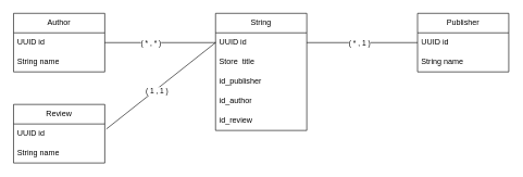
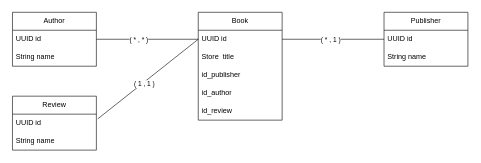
  <mxCell id="0" />
  <mxCell id="1" parent="0" />
- <mxCell id="2" value="String" style="swimlane;fontStyle=0;childLayout=stackLayout;horizontal=1;startSize=30;horizontalStack=0;resizeParent=1;resizeParentMax=0;resizeLast=0;collapsible=1;marginBottom=0;whiteSpace=wrap;html=1;" parent="1" vertex="1"><mxGeometry x="330" y="20" width="140" height="180" as="geometry" /></mxCell>
+ <mxCell id="2" value="Book" style="swimlane;fontStyle=0;childLayout=stackLayout;horizontal=1;startSize=30;horizontalStack=0;resizeParent=1;resizeParentMax=0;resizeLast=0;collapsible=1;marginBottom=0;whiteSpace=wrap;html=1;" parent="1" vertex="1"><mxGeometry x="330" y="20" width="140" height="180" as="geometry" /></mxCell>
  <mxCell id="3" value="UUID id" style="text;strokeColor=none;fillColor=none;align=left;verticalAlign=middle;spacingLeft=4;spacingRight=4;overflow=hidden;points=[[0,0.5],[1,0.5]];portConstraint=eastwest;rotatable=0;whiteSpace=wrap;html=1;" parent="2" vertex="1"><mxGeometry y="30" width="140" height="30" as="geometry" /></mxCell>
  <mxCell id="4" value="Store&amp;nbsp; title" style="text;strokeColor=none;fillColor=none;align=left;verticalAlign=middle;spacingLeft=4;spacingRight=4;overflow=hidden;points=[[0,0.5],[1,0.5]];portConstraint=eastwest;rotatable=0;whiteSpace=wrap;html=1;" parent="2" vertex="1"><mxGeometry y="60" width="140" height="30" as="geometry" /></mxCell>
  <mxCell id="5" value="id_publisher" style="text;strokeColor=none;fillColor=none;align=left;verticalAlign=middle;spacingLeft=4;spacingRight=4;overflow=hidden;points=[[0,0.5],[1,0.5]];portConstraint=eastwest;rotatable=0;whiteSpace=wrap;html=1;" parent="2" vertex="1"><mxGeometry y="90" width="140" height="30" as="geometry" /></mxCell>
  <mxCell id="6" value="id_author" style="text;strokeColor=none;fillColor=none;align=left;verticalAlign=middle;spacingLeft=4;spacingRight=4;overflow=hidden;points=[[0,0.5],[1,0.5]];portConstraint=eastwest;rotatable=0;whiteSpace=wrap;html=1;" parent="2" vertex="1"><mxGeometry y="120" width="140" height="30" as="geometry" /></mxCell>
  <mxCell id="7" value="id_review" style="text;strokeColor=none;fillColor=none;align=left;verticalAlign=middle;spacingLeft=4;spacingRight=4;overflow=hidden;points=[[0,0.5],[1,0.5]];portConstraint=eastwest;rotatable=0;whiteSpace=wrap;html=1;" parent="2" vertex="1"><mxGeometry y="150" width="140" height="30" as="geometry" /></mxCell>
  <mxCell id="8" value="Publisher" style="swimlane;fontStyle=0;childLayout=stackLayout;horizontal=1;startSize=30;horizontalStack=0;resizeParent=1;resizeParentMax=0;resizeLast=0;collapsible=1;marginBottom=0;whiteSpace=wrap;html=1;" parent="1" vertex="1"><mxGeometry x="640" y="20" width="140" height="90" as="geometry" /></mxCell>
  <mxCell id="9" value="UUID id" style="text;strokeColor=none;fillColor=none;align=left;verticalAlign=middle;spacingLeft=4;spacingRight=4;overflow=hidden;points=[[0,0.5],[1,0.5]];portConstraint=eastwest;rotatable=0;whiteSpace=wrap;html=1;" parent="8" vertex="1"><mxGeometry y="30" width="140" height="30" as="geometry" /></mxCell>
  <mxCell id="10" value="String name" style="text;strokeColor=none;fillColor=none;align=left;verticalAlign=middle;spacingLeft=4;spacingRight=4;overflow=hidden;points=[[0,0.5],[1,0.5]];portConstraint=eastwest;rotatable=0;whiteSpace=wrap;html=1;" parent="8" vertex="1"><mxGeometry y="60" width="140" height="30" as="geometry" /></mxCell>
  <mxCell id="11" value="Review" style="swimlane;fontStyle=0;childLayout=stackLayout;horizontal=1;startSize=30;horizontalStack=0;resizeParent=1;resizeParentMax=0;resizeLast=0;collapsible=1;marginBottom=0;whiteSpace=wrap;html=1;" parent="1" vertex="1"><mxGeometry x="20" y="160" width="140" height="90" as="geometry" /></mxCell>
  <mxCell id="12" value="UUID id" style="text;strokeColor=none;fillColor=none;align=left;verticalAlign=middle;spacingLeft=4;spacingRight=4;overflow=hidden;points=[[0,0.5],[1,0.5]];portConstraint=eastwest;rotatable=0;whiteSpace=wrap;html=1;" parent="11" vertex="1"><mxGeometry y="30" width="140" height="30" as="geometry" /></mxCell>
  <mxCell id="13" value="String name" style="text;strokeColor=none;fillColor=none;align=left;verticalAlign=middle;spacingLeft=4;spacingRight=4;overflow=hidden;points=[[0,0.5],[1,0.5]];portConstraint=eastwest;rotatable=0;whiteSpace=wrap;html=1;" parent="11" vertex="1"><mxGeometry y="60" width="140" height="30" as="geometry" /></mxCell>
  <mxCell id="14" value="Author" style="swimlane;fontStyle=0;childLayout=stackLayout;horizontal=1;startSize=30;horizontalStack=0;resizeParent=1;resizeParentMax=0;resizeLast=0;collapsible=1;marginBottom=0;whiteSpace=wrap;html=1;" parent="1" vertex="1"><mxGeometry x="20" y="20" width="140" height="90" as="geometry" /></mxCell>
  <mxCell id="15" value="UUID id" style="text;strokeColor=none;fillColor=none;align=left;verticalAlign=middle;spacingLeft=4;spacingRight=4;overflow=hidden;points=[[0,0.5],[1,0.5]];portConstraint=eastwest;rotatable=0;whiteSpace=wrap;html=1;" parent="14" vertex="1"><mxGeometry y="30" width="140" height="30" as="geometry" /></mxCell>
  <mxCell id="16" value="String name" style="text;strokeColor=none;fillColor=none;align=left;verticalAlign=middle;spacingLeft=4;spacingRight=4;overflow=hidden;points=[[0,0.5],[1,0.5]];portConstraint=eastwest;rotatable=0;whiteSpace=wrap;html=1;" parent="14" vertex="1"><mxGeometry y="60" width="140" height="30" as="geometry" /></mxCell>
  <mxCell id="17" value="" style="endArrow=none;html=1;rounded=0;exitX=1;exitY=0.5;exitDx=0;exitDy=0;entryX=0;entryY=0.5;entryDx=0;entryDy=0;" parent="1" source="15" target="3" edge="1"><mxGeometry width="50" height="50" relative="1" as="geometry"><mxPoint x="390" y="220" as="sourcePoint" /><mxPoint x="440" y="170" as="targetPoint" /></mxGeometry></mxCell>
  <mxCell id="18" value="( * , * )" style="edgeLabel;html=1;align=center;verticalAlign=middle;resizable=0;points=[];" parent="17" vertex="1" connectable="0"><mxGeometry x="-0.73" y="-2" relative="1" as="geometry"><mxPoint x="47" y="-2" as="offset" /></mxGeometry></mxCell>
  <mxCell id="19" value="" style="endArrow=none;html=1;rounded=0;entryX=1;entryY=0.5;entryDx=0;entryDy=0;exitX=0;exitY=0.5;exitDx=0;exitDy=0;" parent="1" source="9" target="3" edge="1"><mxGeometry width="50" height="50" relative="1" as="geometry"><mxPoint x="390" y="220" as="sourcePoint" /><mxPoint x="440" y="170" as="targetPoint" /></mxGeometry></mxCell>
  <mxCell id="20" value="( * , 1 )" style="edgeLabel;html=1;align=center;verticalAlign=middle;resizable=0;points=[];" parent="19" vertex="1" connectable="0"><mxGeometry x="0.595" y="1" relative="1" as="geometry"><mxPoint x="46" y="-1" as="offset" /></mxGeometry></mxCell>
  <mxCell id="21" value="" style="endArrow=none;html=1;rounded=0;entryX=0;entryY=0.5;entryDx=0;entryDy=0;exitX=1.017;exitY=0.26;exitDx=0;exitDy=0;exitPerimeter=0;" parent="1" source="12" target="3" edge="1"><mxGeometry width="50" height="50" relative="1" as="geometry"><mxPoint x="390" y="220" as="sourcePoint" /><mxPoint x="440" y="170" as="targetPoint" /></mxGeometry></mxCell>
  <mxCell id="22" value="( 1 , 1 )" style="edgeLabel;html=1;align=center;verticalAlign=middle;resizable=0;points=[];" parent="21" vertex="1" connectable="0"><mxGeometry x="-0.664" y="1" relative="1" as="geometry"><mxPoint x="50" y="-35" as="offset" /></mxGeometry></mxCell>
